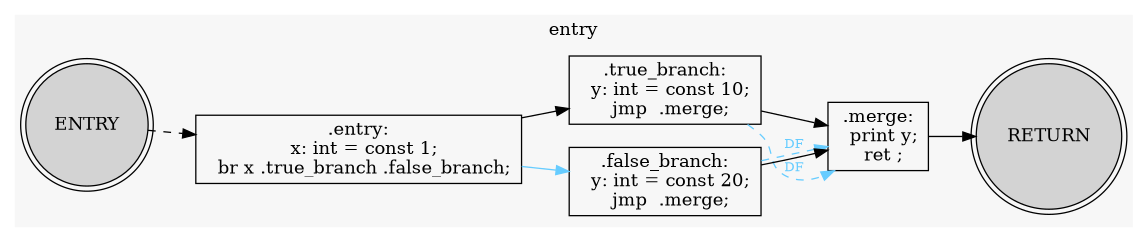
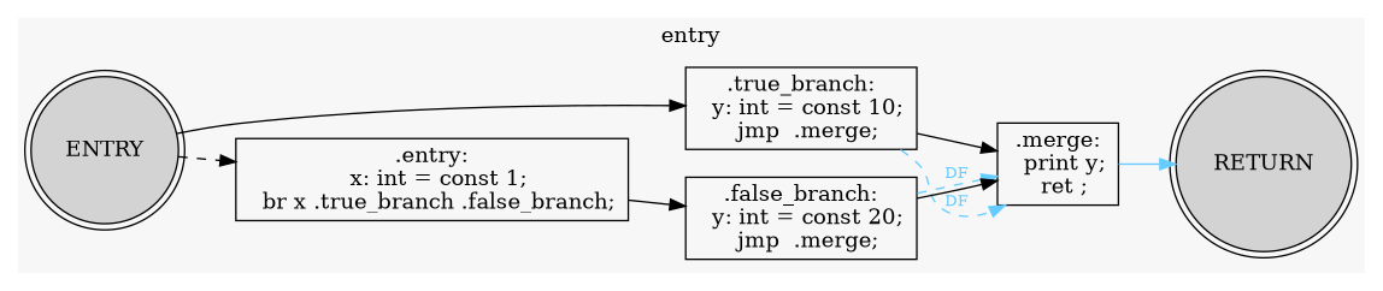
  digraph {
    rankdir=LR
    node [shape=box]
    n1 [fillcolor=lightgray label=ENTRY shape=doublecircle style=filled]
    n2 [label=".entry:\n  x: int = const 1;\n  br x .true_branch .false_branch;"]
    n3 [label=".true_branch:\n  y: int = const 10;\n  jmp  .merge;"]
    n4 [label=".false_branch:\n  y: int = const 20;\n  jmp  .merge;"]
    n5 [label=".merge:\n  print y;\n  ret ;"]
    n6 [fillcolor=lightgray label=RETURN shape=doublecircle style=filled]
    subgraph cluster_1 {
      color="#f7f7f7"
      label=entry
      style=filled
      n1
      n2
      n3
      n4
      n5
      n6
    }
    n1 -> n2 [style=dashed]
-   n2 -> n3
-   n2 -> n4 [color="#66ccff"]
+   n1 -> n3
+   n2 -> n4
    n3 -> n5 [color="#66ccff" constraint=false fontcolor="#66ccff" fontsize=10 label=DF style=dashed]
    n3 -> n5
    n4 -> n5 [color="#66ccff" constraint=false fontcolor="#66ccff" fontsize=10 label=DF style=dashed]
    n4 -> n5
-   n5 -> n6
+   n5 -> n6 [color="#66ccff"]
  }
